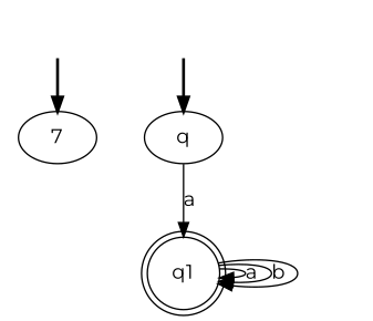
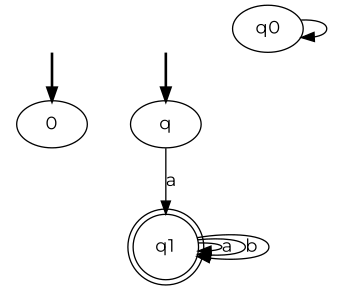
  digraph {
    fontname=Montserrat
    node [fontname=Montserrat]
    edge [fontname=Montserrat]
    fake0 [style=invisible]
-   0 [label=7]
+   0
    fake1 [style=invisible]
    q
    q1 [shape=doublecircle]
+   q0 [root=true]
    fake0 -> 0 [style=bold]
    fake1 -> q [style=bold]
    q -> q1 [label=a]
    q1 -> q1 [label=a]
    q1 -> q1 [label=b]
    q1 -> q1 [label=" "]
+   q0 -> q0 [label=" "]
  }
